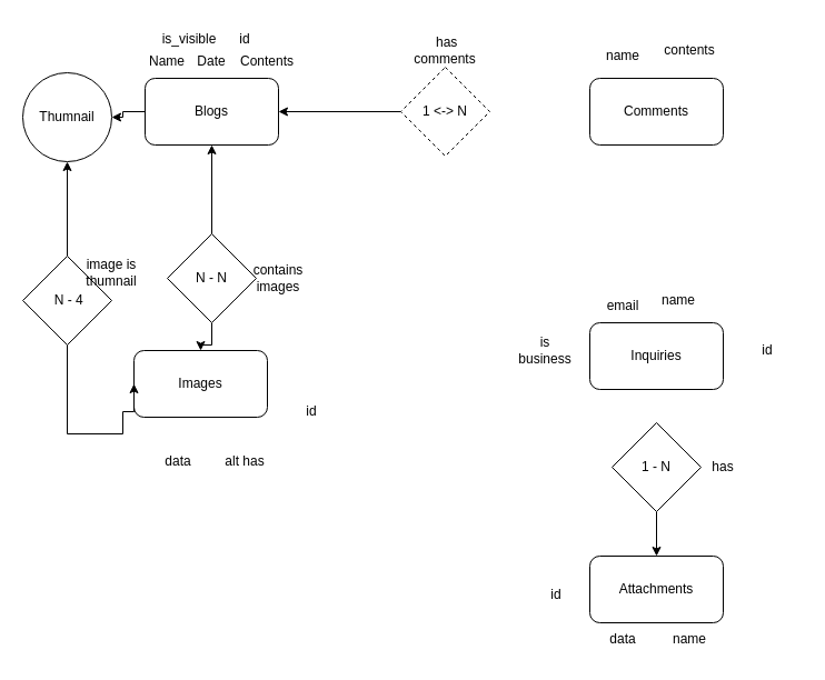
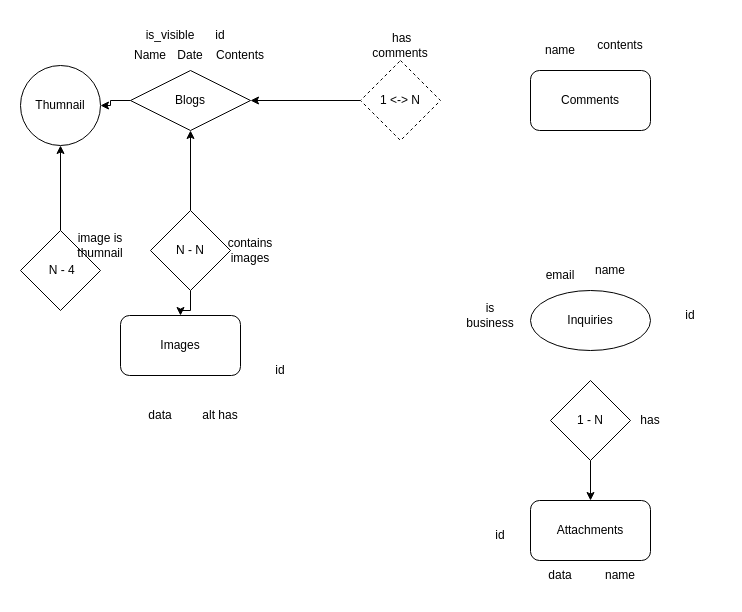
  <mxCell id="0" />
  <mxCell id="1" parent="0" />
  <mxCell id="2" value="" style="edgeStyle=orthogonalEdgeStyle;rounded=0;orthogonalLoop=1;jettySize=auto;html=1;" edge="1" parent="1" source="3" target="8"><mxGeometry relative="1" as="geometry" /></mxCell>
- <mxCell id="3" value="Blogs" style="rounded=1;whiteSpace=wrap;html=1;" vertex="1" parent="1"><mxGeometry x="130" y="70" width="120" height="60" as="geometry" /></mxCell>
+ <mxCell id="3" value="Blogs" style="rhombus;whiteSpace=wrap;html=1;" vertex="1" parent="1"><mxGeometry x="130" y="70" width="120" height="60" as="geometry" /></mxCell>
  <mxCell id="4" value="Images" style="rounded=1;whiteSpace=wrap;html=1;" vertex="1" parent="1"><mxGeometry x="120" y="315" width="120" height="60" as="geometry" /></mxCell>
  <mxCell id="5" value="Comments" style="rounded=1;whiteSpace=wrap;html=1;" vertex="1" parent="1"><mxGeometry x="530" y="70" width="120" height="60" as="geometry" /></mxCell>
- <mxCell id="6" value="Inquiries" style="rounded=1;whiteSpace=wrap;html=1;" vertex="1" parent="1"><mxGeometry x="530" y="290" width="120" height="60" as="geometry" /></mxCell>
+ <mxCell id="6" value="Inquiries" style="ellipse;whiteSpace=wrap;html=1;" vertex="1" parent="1"><mxGeometry x="530" y="290" width="120" height="60" as="geometry" /></mxCell>
  <mxCell id="7" value="Attachments" style="rounded=1;whiteSpace=wrap;html=1;" vertex="1" parent="1"><mxGeometry x="530" y="500" width="120" height="60" as="geometry" /></mxCell>
  <mxCell id="8" value="Thumnail" style="ellipse;whiteSpace=wrap;html=1;aspect=fixed;" vertex="1" parent="1"><mxGeometry x="20" y="65" width="80" height="80" as="geometry" /></mxCell>
  <mxCell id="9" style="edgeStyle=orthogonalEdgeStyle;rounded=0;orthogonalLoop=1;jettySize=auto;html=1;" edge="1" parent="1" source="10" target="3"><mxGeometry relative="1" as="geometry" /></mxCell>
  <mxCell id="10" value="1 &amp;lt;-&amp;gt; N" style="rhombus;whiteSpace=wrap;html=1;dashed=1;" vertex="1" parent="1"><mxGeometry x="360" y="60" width="80" height="80" as="geometry" /></mxCell>
  <mxCell id="11" style="edgeStyle=orthogonalEdgeStyle;rounded=0;orthogonalLoop=1;jettySize=auto;html=1;" edge="1" parent="1" source="13" target="4"><mxGeometry relative="1" as="geometry" /></mxCell>
  <mxCell id="12" style="edgeStyle=orthogonalEdgeStyle;rounded=0;orthogonalLoop=1;jettySize=auto;html=1;entryX=0.5;entryY=1;entryDx=0;entryDy=0;" edge="1" parent="1" source="13" target="3"><mxGeometry relative="1" as="geometry" /></mxCell>
  <mxCell id="13" value="N - N" style="rhombus;whiteSpace=wrap;html=1;" vertex="1" parent="1"><mxGeometry x="150" y="210" width="80" height="80" as="geometry" /></mxCell>
  <mxCell id="14" value="" style="edgeStyle=orthogonalEdgeStyle;rounded=0;orthogonalLoop=1;jettySize=auto;html=1;" edge="1" parent="1" source="16" target="8"><mxGeometry relative="1" as="geometry" /></mxCell>
- <mxCell id="15" style="edgeStyle=orthogonalEdgeStyle;rounded=0;orthogonalLoop=1;jettySize=auto;html=1;entryX=0;entryY=0.5;entryDx=0;entryDy=0;exitX=0.5;exitY=1;exitDx=0;exitDy=0;" edge="1" parent="1" source="16" target="4"><mxGeometry relative="1" as="geometry"><Array as="points"><mxPoint x="60" y="390" /><mxPoint x="110" y="390" /><mxPoint x="110" y="370" /></Array></mxGeometry></mxCell>
  <mxCell id="16" value="&amp;nbsp;N - 4" style="rhombus;whiteSpace=wrap;html=1;" vertex="1" parent="1"><mxGeometry x="20" y="230" width="80" height="80" as="geometry" /></mxCell>
  <mxCell id="17" value="" style="edgeStyle=orthogonalEdgeStyle;rounded=0;orthogonalLoop=1;jettySize=auto;html=1;" edge="1" parent="1" source="18" target="7"><mxGeometry relative="1" as="geometry" /></mxCell>
  <mxCell id="18" value="1 - N" style="rhombus;whiteSpace=wrap;html=1;" vertex="1" parent="1"><mxGeometry x="550" y="380" width="80" height="80" as="geometry" /></mxCell>
  <mxCell id="19" value="&amp;nbsp;has comments " style="text;html=1;align=center;verticalAlign=middle;whiteSpace=wrap;rounded=0;" vertex="1" parent="1"><mxGeometry x="370" y="30" width="60" height="30" as="geometry" /></mxCell>
  <mxCell id="20" value="contains images" style="text;html=1;align=center;verticalAlign=middle;whiteSpace=wrap;rounded=0;" vertex="1" parent="1"><mxGeometry x="220" y="235" width="60" height="30" as="geometry" /></mxCell>
  <mxCell id="21" value="image is thumnail" style="text;html=1;align=center;verticalAlign=middle;whiteSpace=wrap;rounded=0;" vertex="1" parent="1"><mxGeometry x="70" y="230" width="60" height="30" as="geometry" /></mxCell>
  <mxCell id="22" value="has" style="text;html=1;align=center;verticalAlign=middle;whiteSpace=wrap;rounded=0;" vertex="1" parent="1"><mxGeometry x="620" y="405" width="60" height="30" as="geometry" /></mxCell>
  <mxCell id="23" value="Name" style="text;html=1;align=center;verticalAlign=middle;whiteSpace=wrap;rounded=0;" vertex="1" parent="1"><mxGeometry x="120" y="40" width="60" height="30" as="geometry" /></mxCell>
  <mxCell id="24" value="Contents" style="text;html=1;align=center;verticalAlign=middle;whiteSpace=wrap;rounded=0;" vertex="1" parent="1"><mxGeometry x="210" y="40" width="60" height="30" as="geometry" /></mxCell>
  <mxCell id="25" value="Date" style="text;html=1;align=center;verticalAlign=middle;whiteSpace=wrap;rounded=0;" vertex="1" parent="1"><mxGeometry x="160" y="40" width="60" height="30" as="geometry" /></mxCell>
  <mxCell id="26" value="name" style="text;html=1;align=center;verticalAlign=middle;whiteSpace=wrap;rounded=0;" vertex="1" parent="1"><mxGeometry x="530" y="35" width="60" height="30" as="geometry" /></mxCell>
  <mxCell id="27" value="contents" style="text;html=1;align=center;verticalAlign=middle;whiteSpace=wrap;rounded=0;" vertex="1" parent="1"><mxGeometry x="590" y="30" width="60" height="30" as="geometry" /></mxCell>
  <mxCell id="28" value="data" style="text;html=1;align=center;verticalAlign=middle;whiteSpace=wrap;rounded=0;" vertex="1" parent="1"><mxGeometry x="130" y="400" width="60" height="30" as="geometry" /></mxCell>
  <mxCell id="29" value="alt has" style="text;html=1;align=center;verticalAlign=middle;whiteSpace=wrap;rounded=0;" vertex="1" parent="1"><mxGeometry x="190" y="400" width="60" height="30" as="geometry" /></mxCell>
  <mxCell id="30" value="email" style="text;html=1;align=center;verticalAlign=middle;whiteSpace=wrap;rounded=0;" vertex="1" parent="1"><mxGeometry x="530" y="260" width="60" height="30" as="geometry" /></mxCell>
  <mxCell id="31" value="name" style="text;html=1;align=center;verticalAlign=middle;whiteSpace=wrap;rounded=0;" vertex="1" parent="1"><mxGeometry x="580" y="255" width="60" height="30" as="geometry" /></mxCell>
  <mxCell id="32" value="is business" style="text;html=1;align=center;verticalAlign=middle;whiteSpace=wrap;rounded=0;" vertex="1" parent="1"><mxGeometry x="460" y="300" width="60" height="30" as="geometry" /></mxCell>
  <mxCell id="33" value="id" style="text;html=1;align=center;verticalAlign=middle;whiteSpace=wrap;rounded=0;" vertex="1" parent="1"><mxGeometry x="660" y="300" width="60" height="30" as="geometry" /></mxCell>
  <mxCell id="34" value="is_visible" style="text;html=1;align=center;verticalAlign=middle;whiteSpace=wrap;rounded=0;" vertex="1" parent="1"><mxGeometry x="140" y="20" width="60" height="30" as="geometry" /></mxCell>
  <mxCell id="35" value="id" style="text;html=1;align=center;verticalAlign=middle;whiteSpace=wrap;rounded=0;" vertex="1" parent="1"><mxGeometry x="190" y="20" width="60" height="30" as="geometry" /></mxCell>
  <mxCell id="36" value="name" style="text;html=1;align=center;verticalAlign=middle;whiteSpace=wrap;rounded=0;" vertex="1" parent="1"><mxGeometry x="590" y="560" width="60" height="30" as="geometry" /></mxCell>
  <mxCell id="37" value="data" style="text;html=1;align=center;verticalAlign=middle;whiteSpace=wrap;rounded=0;" vertex="1" parent="1"><mxGeometry x="530" y="560" width="60" height="30" as="geometry" /></mxCell>
  <mxCell id="38" value="id" style="text;html=1;align=center;verticalAlign=middle;whiteSpace=wrap;rounded=0;" vertex="1" parent="1"><mxGeometry x="470" y="520" width="60" height="30" as="geometry" /></mxCell>
  <mxCell id="39" value="id" style="text;html=1;align=center;verticalAlign=middle;whiteSpace=wrap;rounded=0;" vertex="1" parent="1"><mxGeometry x="250" y="355" width="60" height="30" as="geometry" /></mxCell>
